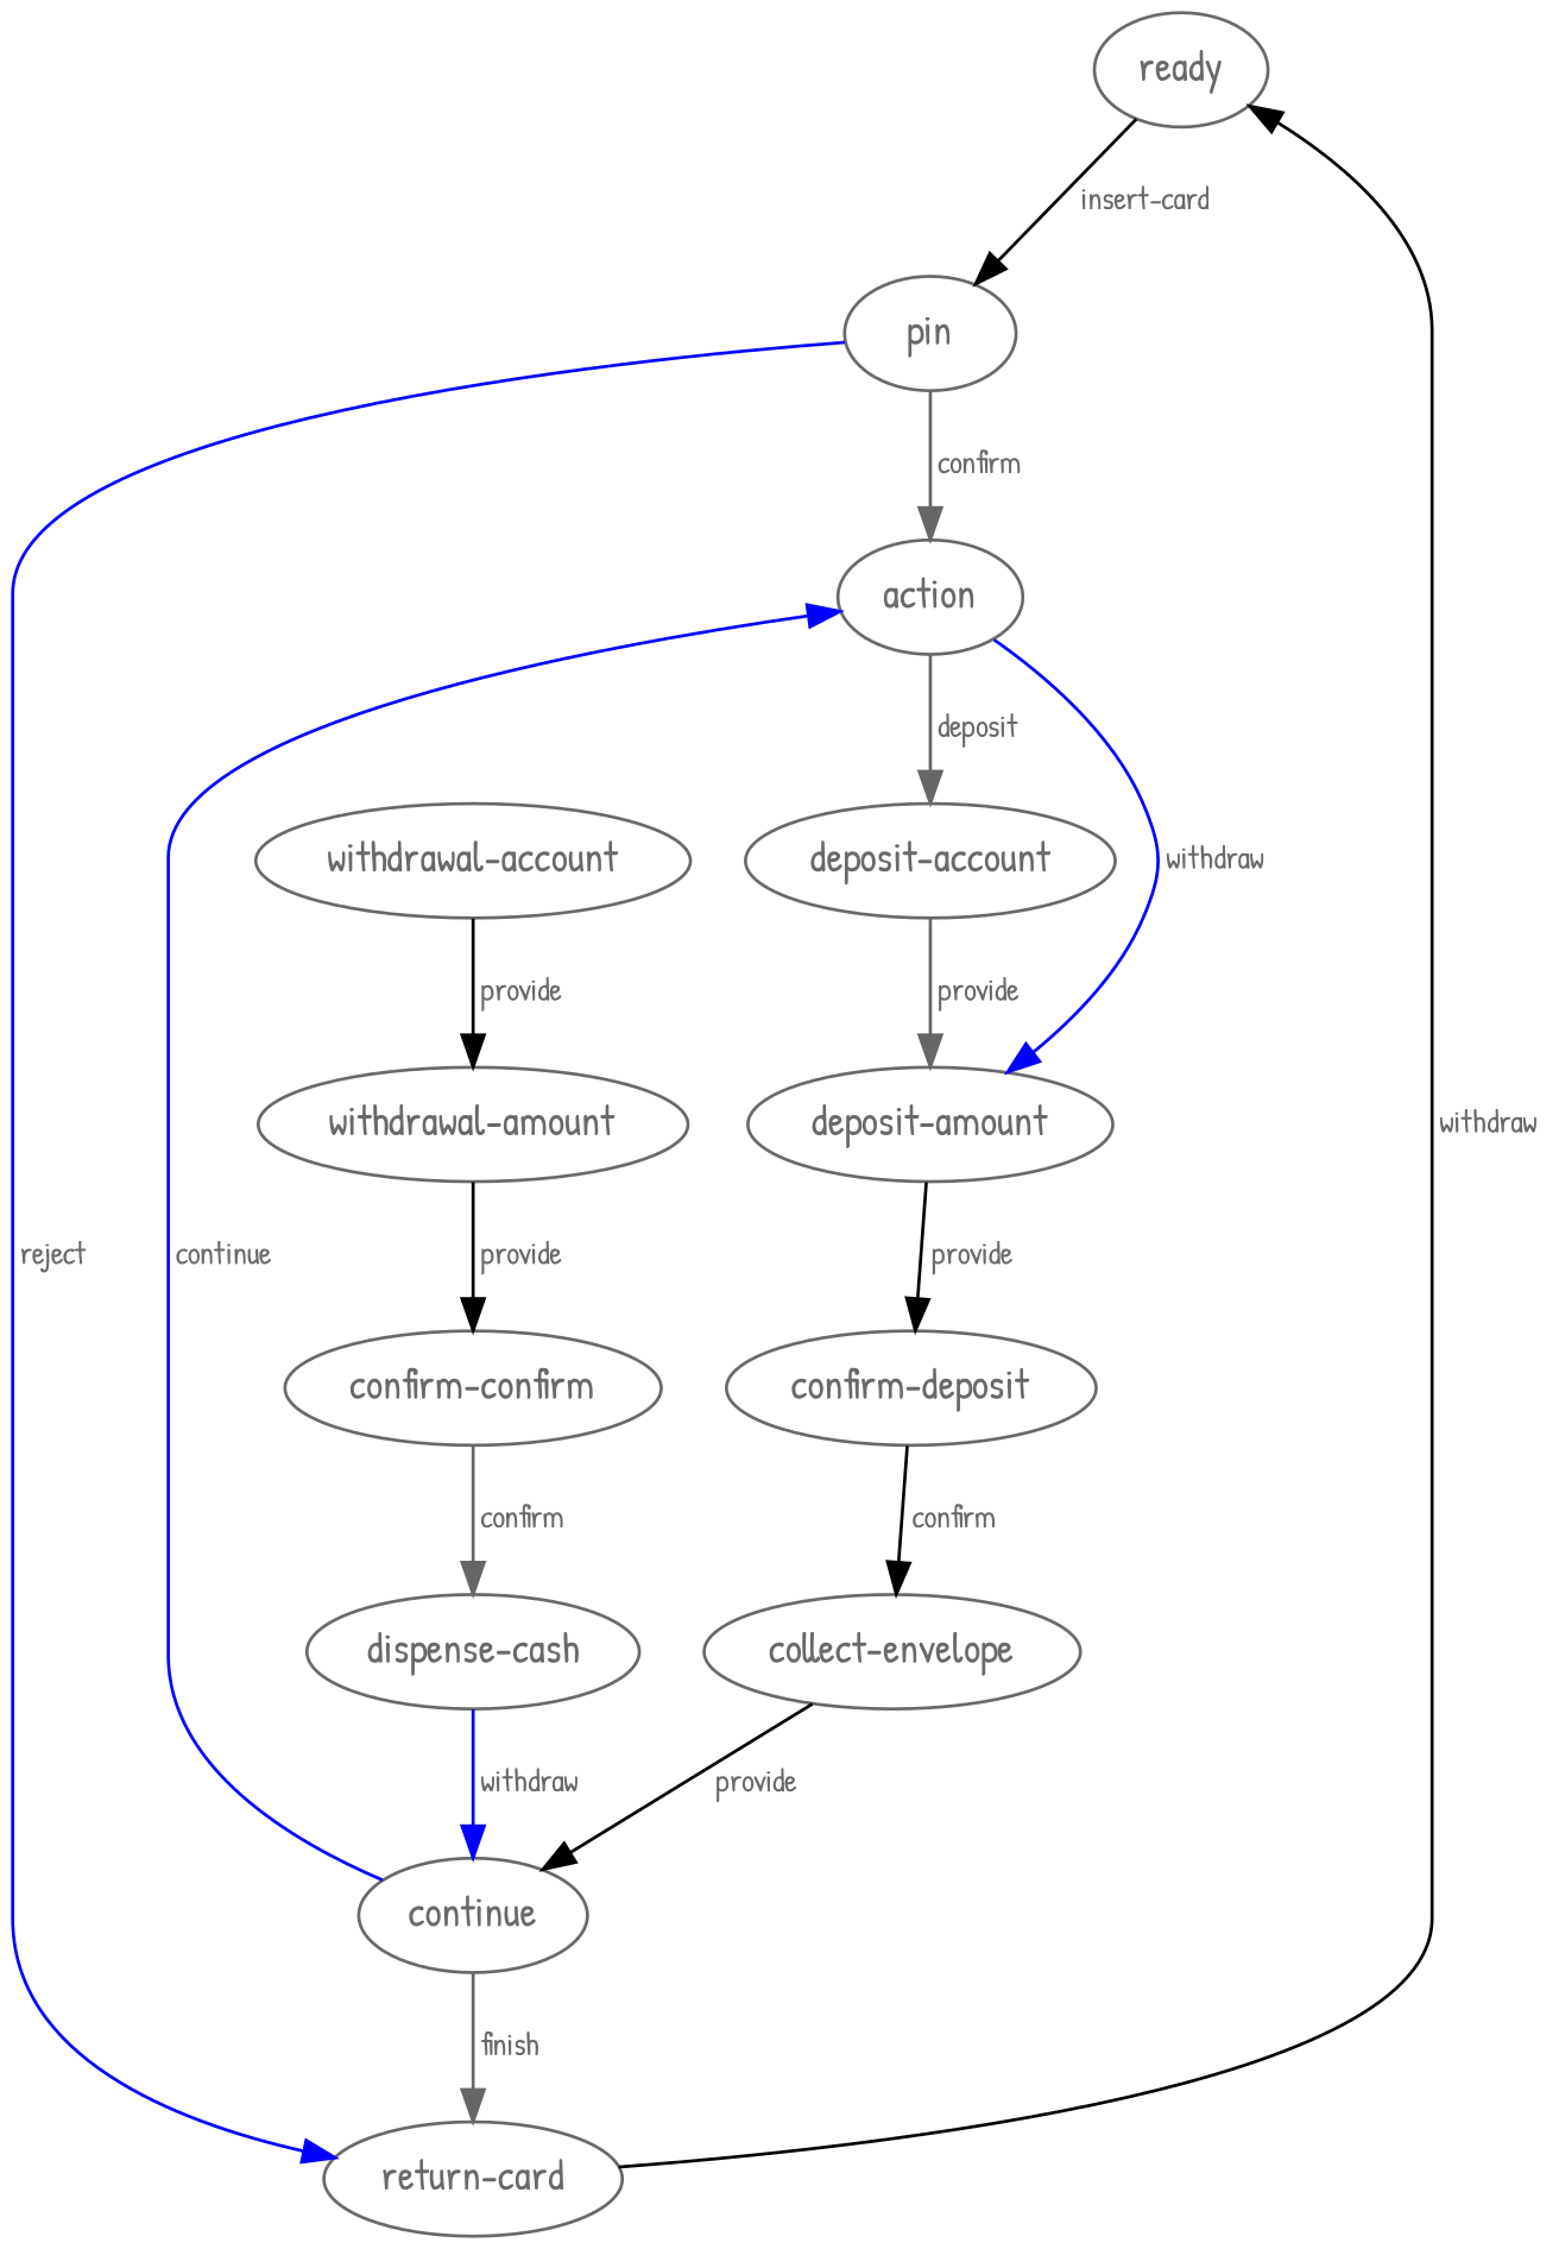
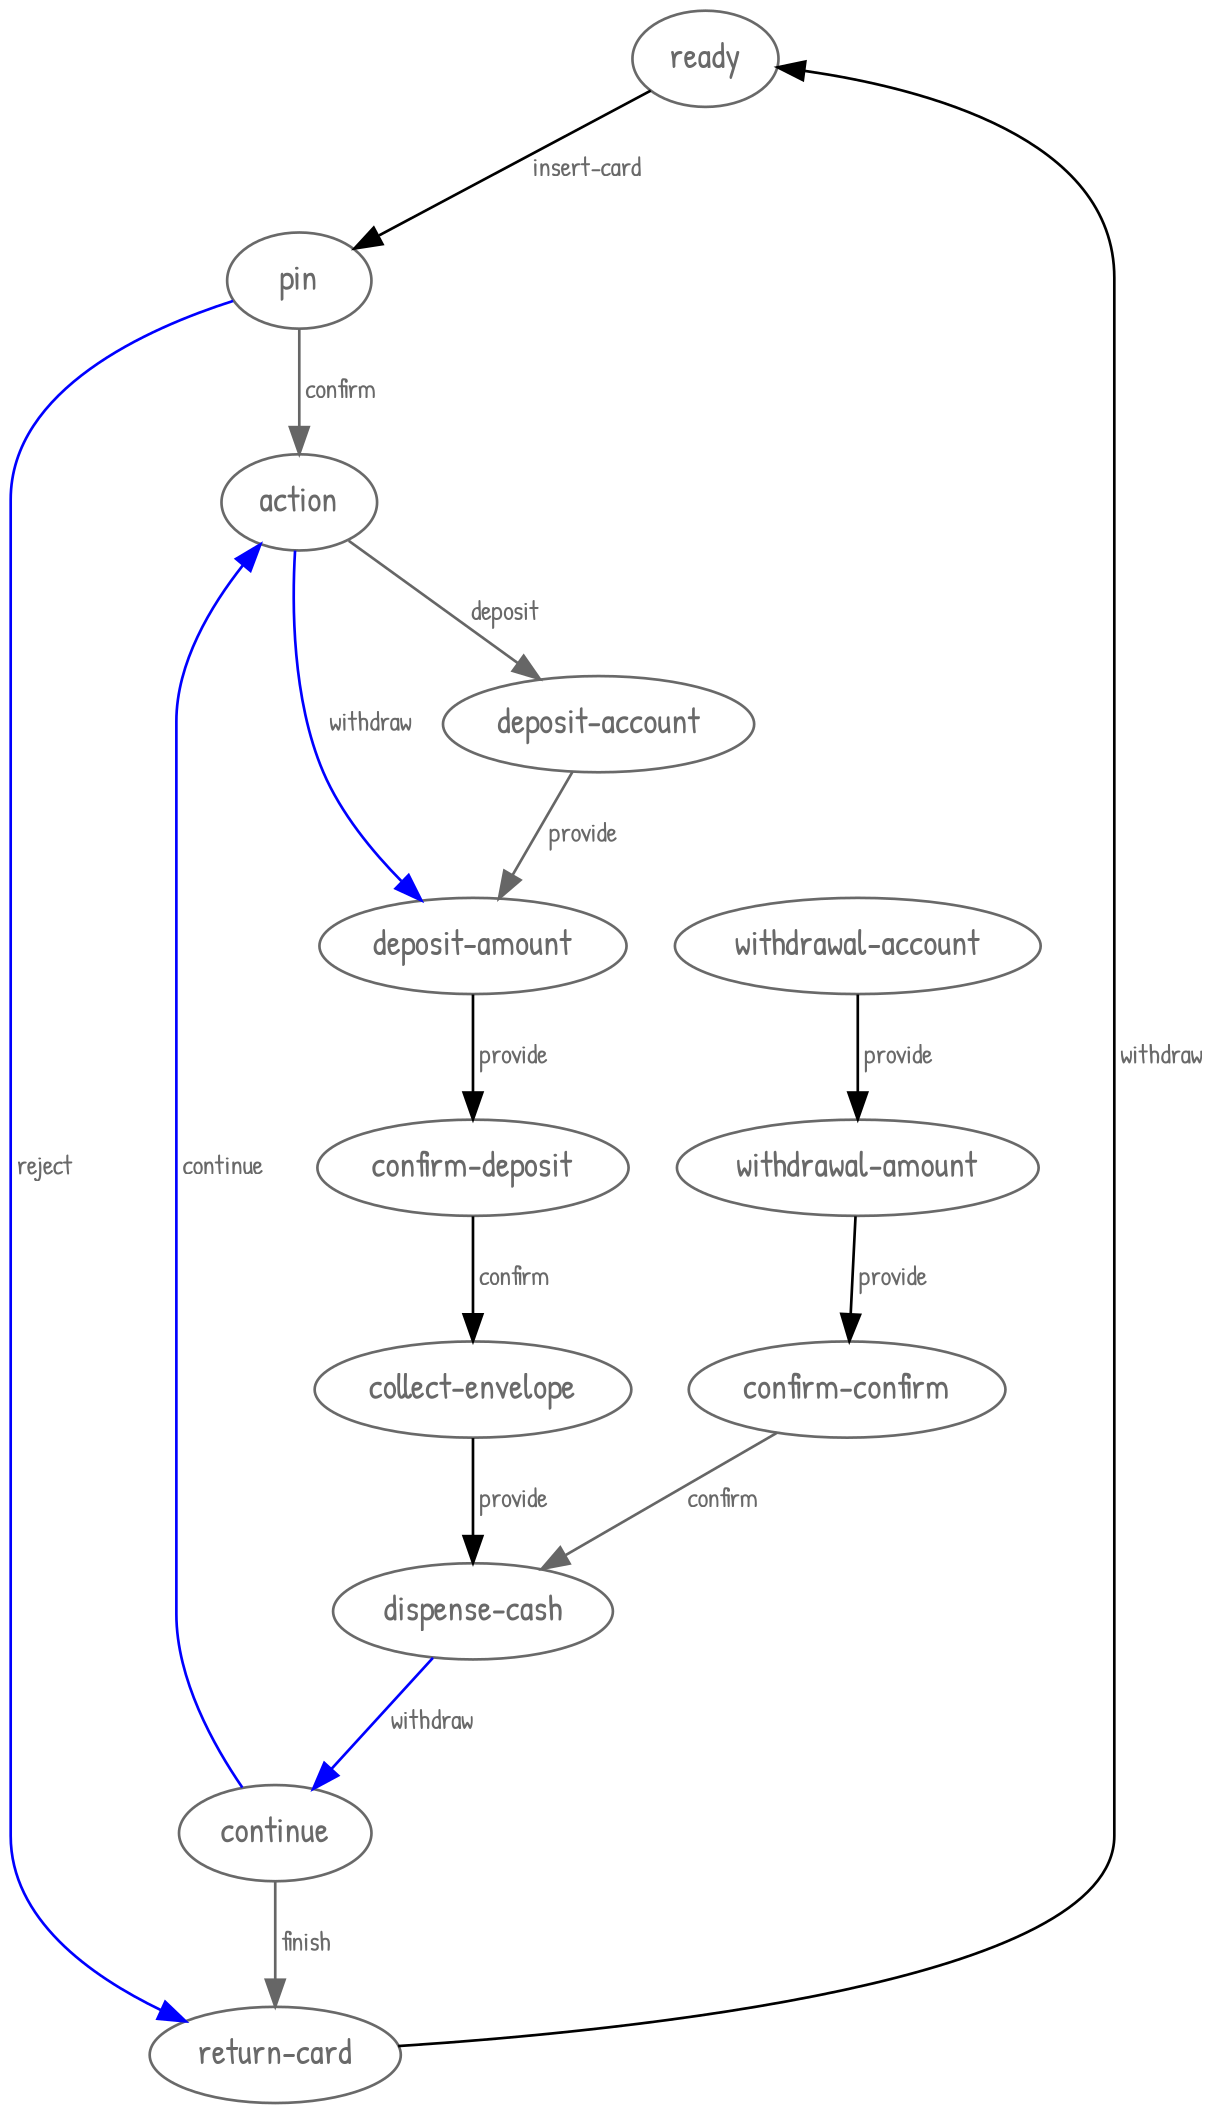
  digraph {
    fontcolor=dimgray
    fontname="Patrick Hand"
    splines=spline
    node [color=dimgray fontcolor=dimgray fontname="Patrick Hand" fontsize=13]
    edge [color=black fontcolor=dimgray fontname="Patrick Hand" fontsize=10]
    ready
    pin
    action
    "return-card"
    "deposit-account"
    "deposit-amount"
    "withdrawal-account"
    "withdrawal-amount"
    "confirm-deposit"
    "collect-envelope"
    continue
    n12 [label="confirm-confirm"]
    "dispense-cash"
    ready -> pin [label=" insert-card "]
    pin -> action [color=gray40 label=" confirm "]
    pin -> "return-card" [color=blue label=" reject "]
    action -> "deposit-account" [color=gray40 label=" deposit "]
    action -> "deposit-amount" [color=blue label=" withdraw "]
    "return-card" -> ready [label=" withdraw "]
    "deposit-account" -> "deposit-amount" [color=gray40 label=" provide "]
    "deposit-amount" -> "confirm-deposit" [label=" provide "]
    "withdrawal-account" -> "withdrawal-amount" [label=" provide "]
    "withdrawal-amount" -> n12 [label=" provide "]
    "confirm-deposit" -> "collect-envelope" [label=" confirm "]
-   "collect-envelope" -> continue [label=" provide "]
+   "collect-envelope" -> "dispense-cash" [label=" provide "]
    continue -> action [color=blue label=" continue "]
    continue -> "return-card" [color=gray40 label=" finish "]
    n12 -> "dispense-cash" [color=gray40 label=" confirm "]
    "dispense-cash" -> continue [color=blue label=" withdraw "]
  }
